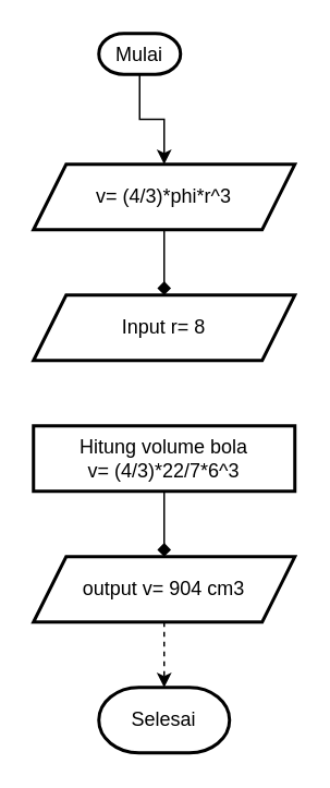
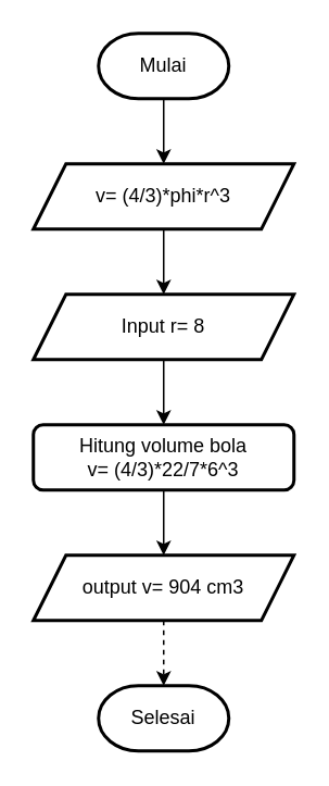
  <mxCell id="0" />
  <mxCell id="1" parent="0" />
  <mxCell id="2" value="" style="edgeStyle=orthogonalEdgeStyle;rounded=0;orthogonalLoop=1;jettySize=auto;html=1;" parent="1" source="3" target="12" edge="1"><mxGeometry relative="1" as="geometry" /></mxCell>
- <mxCell id="3" value="Mulai" style="strokeWidth=2;html=1;shape=mxgraph.flowchart.terminator;whiteSpace=wrap;" parent="1" vertex="1"><mxGeometry x="60" y="20" width="50" height="25" as="geometry" /></mxCell>
- <mxCell id="4" value="" style="edgeStyle=orthogonalEdgeStyle;rounded=0;orthogonalLoop=1;jettySize=auto;html=1;endArrow=diamond;" parent="1" source="5" target="9" edge="1"><mxGeometry relative="1" as="geometry" /></mxCell>
- <mxCell id="5" value="Hitung volume bola&lt;br&gt;v= (4/3)*22/7*6^3" style="rounded=0;whiteSpace=wrap;html=1;strokeWidth=2;" parent="1" vertex="1"><mxGeometry x="20" y="260" width="160" height="40" as="geometry" /></mxCell>
+ <mxCell id="3" value="Mulai" style="strokeWidth=2;html=1;shape=mxgraph.flowchart.terminator;whiteSpace=wrap;" parent="1" vertex="1"><mxGeometry x="60" y="20" width="80" height="40" as="geometry" /></mxCell>
+ <mxCell id="4" value="" style="edgeStyle=orthogonalEdgeStyle;rounded=0;orthogonalLoop=1;jettySize=auto;html=1;" parent="1" source="5" target="9" edge="1"><mxGeometry relative="1" as="geometry" /></mxCell>
+ <mxCell id="5" value="Hitung volume bola&lt;br&gt;v= (4/3)*22/7*6^3" style="whiteSpace=wrap;html=1;strokeWidth=2;rounded=1;" parent="1" vertex="1"><mxGeometry x="20" y="260" width="160" height="40" as="geometry" /></mxCell>
+ <mxCell id="6" value="" style="edgeStyle=orthogonalEdgeStyle;rounded=0;orthogonalLoop=1;jettySize=auto;html=1;" parent="1" source="7" target="5" edge="1"><mxGeometry relative="1" as="geometry" /></mxCell>
  <mxCell id="7" value="Input r= 8" style="shape=parallelogram;perimeter=parallelogramPerimeter;whiteSpace=wrap;html=1;fixedSize=1;strokeWidth=2;" parent="1" vertex="1"><mxGeometry x="20" y="180" width="160" height="40" as="geometry" /></mxCell>
  <mxCell id="8" value="" style="edgeStyle=orthogonalEdgeStyle;rounded=0;orthogonalLoop=1;jettySize=auto;html=1;dashed=1;" parent="1" source="9" target="10" edge="1"><mxGeometry relative="1" as="geometry" /></mxCell>
  <mxCell id="9" value="output v= 904 cm3" style="shape=parallelogram;perimeter=parallelogramPerimeter;whiteSpace=wrap;html=1;fixedSize=1;strokeWidth=2;" parent="1" vertex="1"><mxGeometry x="20" y="340" width="160" height="40" as="geometry" /></mxCell>
  <mxCell id="10" value="Selesai" style="strokeWidth=2;html=1;shape=mxgraph.flowchart.terminator;whiteSpace=wrap;" parent="1" vertex="1"><mxGeometry x="60" y="420" width="80" height="40" as="geometry" /></mxCell>
- <mxCell id="11" value="" style="edgeStyle=orthogonalEdgeStyle;rounded=0;orthogonalLoop=1;jettySize=auto;html=1;endArrow=diamond;" parent="1" source="12" target="7" edge="1"><mxGeometry relative="1" as="geometry" /></mxCell>
+ <mxCell id="11" value="" style="edgeStyle=orthogonalEdgeStyle;rounded=0;orthogonalLoop=1;jettySize=auto;html=1;" parent="1" source="12" target="7" edge="1"><mxGeometry relative="1" as="geometry" /></mxCell>
  <mxCell id="12" value="v= (4/3)*phi*r^3" style="shape=parallelogram;perimeter=parallelogramPerimeter;whiteSpace=wrap;html=1;fixedSize=1;strokeWidth=2;" parent="1" vertex="1"><mxGeometry x="20" y="100" width="160" height="40" as="geometry" /></mxCell>
